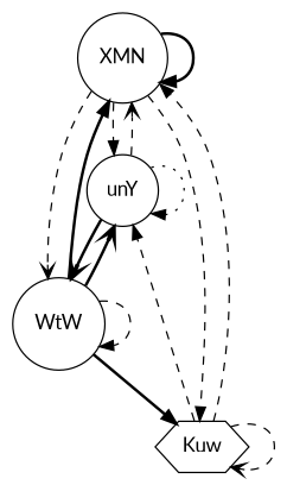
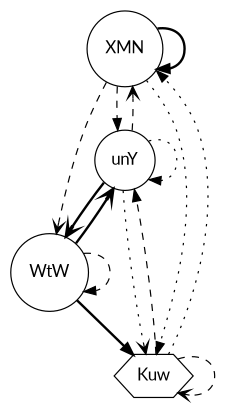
  digraph {
    fontname=Lato
    node [fontname=Lato shape=circle]
    edge [arrowhead=normal fontname=Lato style=dashed]
    XMN
    unY
    WtW
    Kuw [shape=hexagon]
    XMN -> XMN [style=bold]
    XMN -> unY
    XMN -> WtW [arrowhead=vee]
-   XMN -> Kuw
+   XMN -> Kuw [style=dotted]
    unY -> XMN [arrowhead=vee]
    unY -> unY [style=dotted]
    unY -> WtW [arrowhead=vee style=bold]
-   WtW -> XMN [style=bold]
+   unY -> Kuw [arrowhead=vee style=dotted]
    WtW -> unY [arrowhead=vee style=bold]
    WtW -> WtW
    WtW -> Kuw [style=bold]
-   Kuw -> XMN
+   Kuw -> XMN [style=dotted]
    Kuw -> unY
    Kuw -> Kuw [arrowhead=vee]
  }
